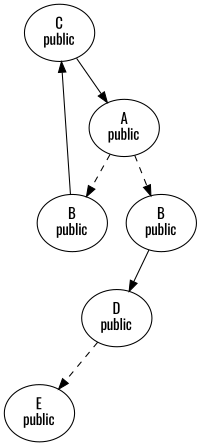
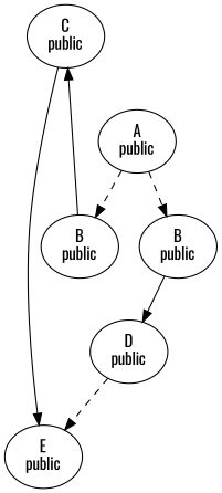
  digraph {
    fontname=Oswald
    node [fontname=Oswald]
    edge [fontname=Oswald]
    n1 [label="E\npublic"]
    n2 [label="C\npublic"]
    n3 [label="D\npublic"]
    n4 [label="B\npublic"]
    n5 [label="A\npublic"]
    n6 [label="B\npublic"]
-   n2 -> n5
+   n2 -> n1
    n3 -> n1 [style=dashed]
    n4 -> n2
    n5 -> n4 [style=dashed]
    n5 -> n6 [style=dashed]
    n6 -> n3
  }
